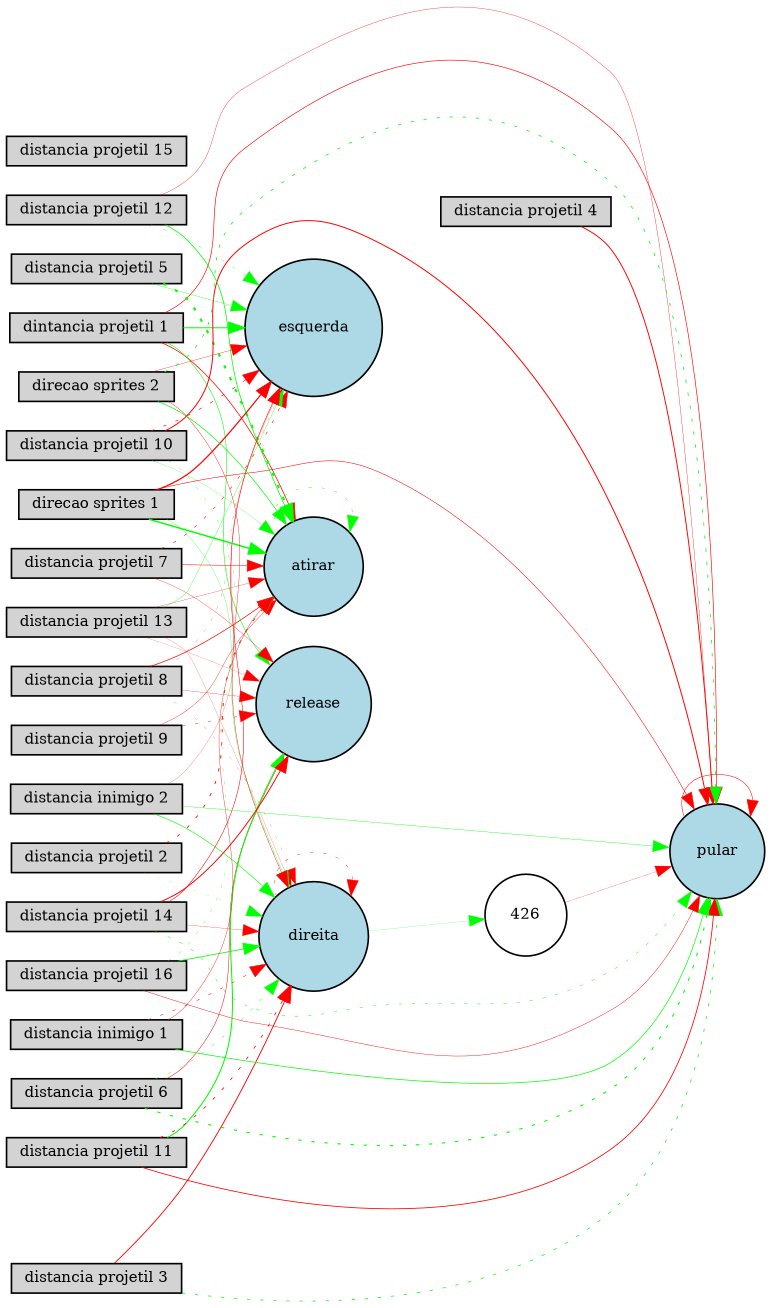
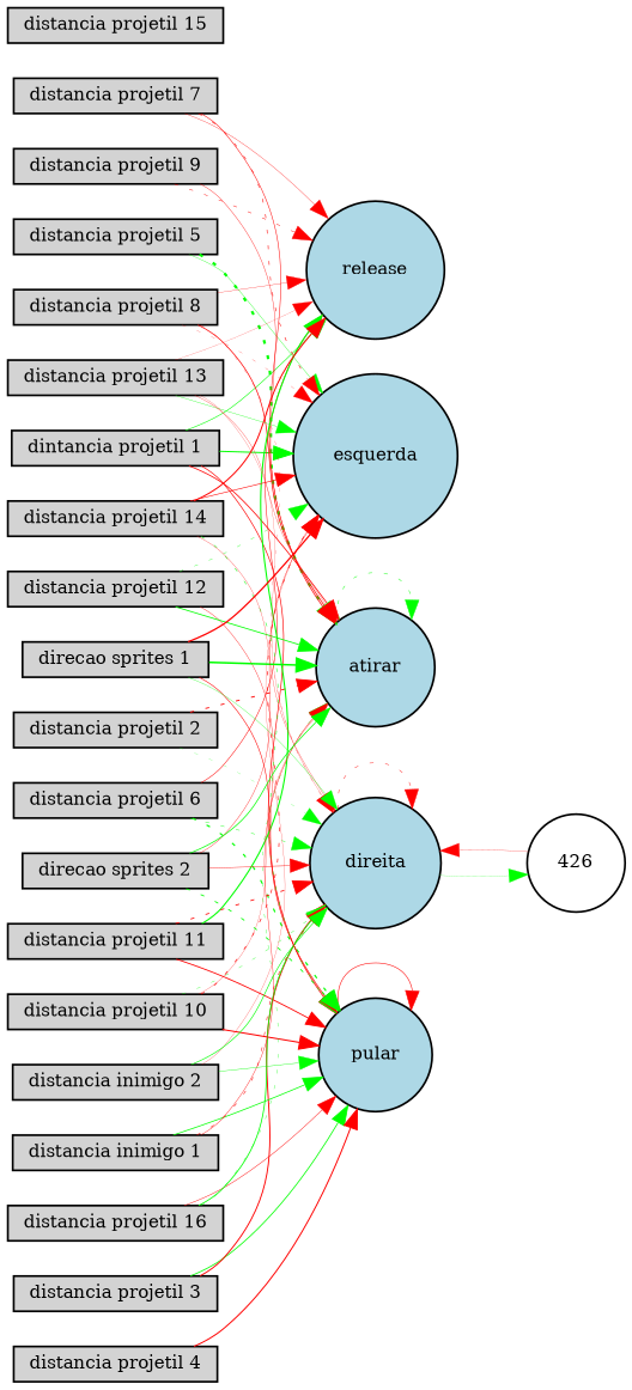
  digraph {
    rankdir=LR
    node [fillcolor=lightgray fontsize=9 shape=box style=filled]
    edge [color=red style=solid]
    "dintancia projetil 1" [height=0.2 width=0.2]
    esquerda [fillcolor=lightblue height=0.2 shape=circle width=0.2]
    pular [fillcolor=lightblue height=0.2 shape=circle width=0.2]
    atirar [fillcolor=lightblue height=0.2 shape=circle width=0.2]
    release [fillcolor=lightblue height=0.2 shape=circle width=0.2]
    "distancia projetil 2" [height=0.2 width=0.2]
    direita [fillcolor=lightblue height=0.2 shape=circle width=0.2]
    426 [fillcolor=white height=0.2 shape=circle width=0.2]
    "distancia projetil 3" [height=0.2 width=0.2]
    "distancia projetil 4" [height=0.2 width=0.2]
    "distancia projetil 5" [height=0.2 width=0.2]
    "distancia projetil 6" [height=0.2 width=0.2]
    "distancia projetil 7" [height=0.2 width=0.2]
    "distancia projetil 8" [height=0.2 width=0.2]
    "distancia projetil 9" [height=0.2 width=0.2]
    "distancia projetil 10" [height=0.2 width=0.2]
    "distancia projetil 11" [height=0.2 width=0.2]
    "distancia projetil 12" [height=0.2 width=0.2]
    "distancia projetil 13" [height=0.2 width=0.2]
    "distancia projetil 14" [height=0.2 width=0.2]
    "distancia projetil 15" [height=0.2 width=0.2]
    "distancia projetil 16" [height=0.2 width=0.2]
    "distancia inimigo 1" [height=0.2 width=0.2]
    "distancia inimigo 2" [height=0.2 width=0.2]
    "direcao sprites 1" [height=0.2 width=0.2]
    "direcao sprites 2" [height=0.2 width=0.2]
    "dintancia projetil 1" -> esquerda [color=green penwidth=0.590672655656]
    "dintancia projetil 1" -> pular [penwidth=0.388112031448]
    "dintancia projetil 1" -> atirar [penwidth=0.445261410988]
    "dintancia projetil 1" -> release [color=green penwidth=0.33150382465]
    pular -> pular [penwidth=0.321086774743]
    atirar -> atirar [color=green penwidth=0.263566239953 style=dotted]
    "distancia projetil 2" -> atirar [penwidth=0.531561551689 style=dotted]
    "distancia projetil 2" -> direita [color=green penwidth=0.109197844245 style=dotted]
    direita -> direita [penwidth=0.240935900165 style=dotted]
    direita -> 426 [color=green penwidth=0.107126632297]
-   426 -> pular [penwidth=0.136902909]
-   "distancia projetil 3" -> pular [color=green penwidth=0.457931619816 style=dotted]
+   426 -> direita [penwidth=0.136902909]
+   "distancia projetil 3" -> pular [color=green penwidth=0.457931619816]
    "distancia projetil 3" -> direita [penwidth=0.55235881287]
    "distancia projetil 4" -> pular [penwidth=0.58181488335]
    "distancia projetil 5" -> esquerda [color=green penwidth=0.189985733874]
    "distancia projetil 5" -> atirar [color=green penwidth=1.31081550011 style=dotted]
    "distancia projetil 6" -> pular [color=green penwidth=0.684144161779 style=dotted]
    "distancia projetil 6" -> release [penwidth=0.298374749108]
    "distancia projetil 6" -> direita [color=green penwidth=0.237748526991 style=dotted]
    "distancia projetil 7" -> esquerda [penwidth=0.327882156439 style=dotted]
    "distancia projetil 7" -> atirar [penwidth=0.295021393719]
    "distancia projetil 7" -> release [penwidth=0.180004589905]
    "distancia projetil 8" -> esquerda [penwidth=0.117478015547 style=dotted]
    "distancia projetil 8" -> atirar [penwidth=0.422252733332]
    "distancia projetil 8" -> release [penwidth=0.161360123153]
    "distancia projetil 8" -> direita [penwidth=0.114838074908 style=dotted]
    "distancia projetil 9" -> atirar [penwidth=0.209513397462]
    "distancia projetil 9" -> release [penwidth=0.258550307374 style=dotted]
    "distancia projetil 10" -> esquerda [penwidth=0.377793551874 style=dotted]
    "distancia projetil 10" -> pular [penwidth=0.603561173878]
-   "distancia projetil 10" -> atirar [color=green penwidth=0.134791932878]
+   "distancia projetil 10" -> atirar [penwidth=0.134791932878]
    "distancia projetil 10" -> direita [color=green penwidth=0.183286071346 style=dotted]
    "distancia projetil 11" -> pular [penwidth=0.495053809934]
    "distancia projetil 11" -> release [color=green penwidth=0.636142730767]
    "distancia projetil 11" -> direita [penwidth=0.481712938884 style=dotted]
    "distancia projetil 12" -> esquerda [color=green penwidth=0.190869230814 style=dotted]
    "distancia projetil 12" -> pular [penwidth=0.20693653228]
    "distancia projetil 12" -> atirar [color=green penwidth=0.465438211734]
    "distancia projetil 13" -> esquerda [color=green penwidth=0.184153902868]
    "distancia projetil 13" -> atirar [penwidth=0.154409539315]
    "distancia projetil 13" -> release [penwidth=0.101717053259]
    "distancia projetil 13" -> direita [penwidth=0.112544492125]
    "distancia projetil 14" -> esquerda [penwidth=0.336116681617]
    "distancia projetil 14" -> pular [color=green penwidth=0.284770247233 style=dotted]
    "distancia projetil 14" -> release [penwidth=0.592101497649]
    "distancia projetil 14" -> direita [penwidth=0.15164584417]
    "distancia projetil 16" -> pular [penwidth=0.259850398175]
    "distancia projetil 16" -> atirar [color=green penwidth=0.18857483438 style=dotted]
    "distancia projetil 16" -> direita [color=green penwidth=0.473956513282]
    "distancia inimigo 1" -> pular [color=green penwidth=0.430239034903]
    "distancia inimigo 1" -> atirar [penwidth=0.225009688437]
    "distancia inimigo 1" -> direita [penwidth=0.309908534547 style=dotted]
    "distancia inimigo 2" -> esquerda [penwidth=0.126062556325]
    "distancia inimigo 2" -> pular [color=green penwidth=0.219966937565]
    "distancia inimigo 2" -> direita [color=green penwidth=0.366930830685]
    "direcao sprites 1" -> esquerda [penwidth=0.742767457949]
    "direcao sprites 1" -> pular [penwidth=0.324071098409]
    "direcao sprites 1" -> atirar [color=green penwidth=0.880672976638]
    "direcao sprites 1" -> direita [color=green penwidth=0.164744984946]
    "direcao sprites 2" -> esquerda [penwidth=0.204022319136]
    "direcao sprites 2" -> pular [color=green penwidth=0.485443259716 style=dotted]
    "direcao sprites 2" -> atirar [color=green penwidth=0.42301381941]
    "direcao sprites 2" -> direita [penwidth=0.235130307307]
  }
